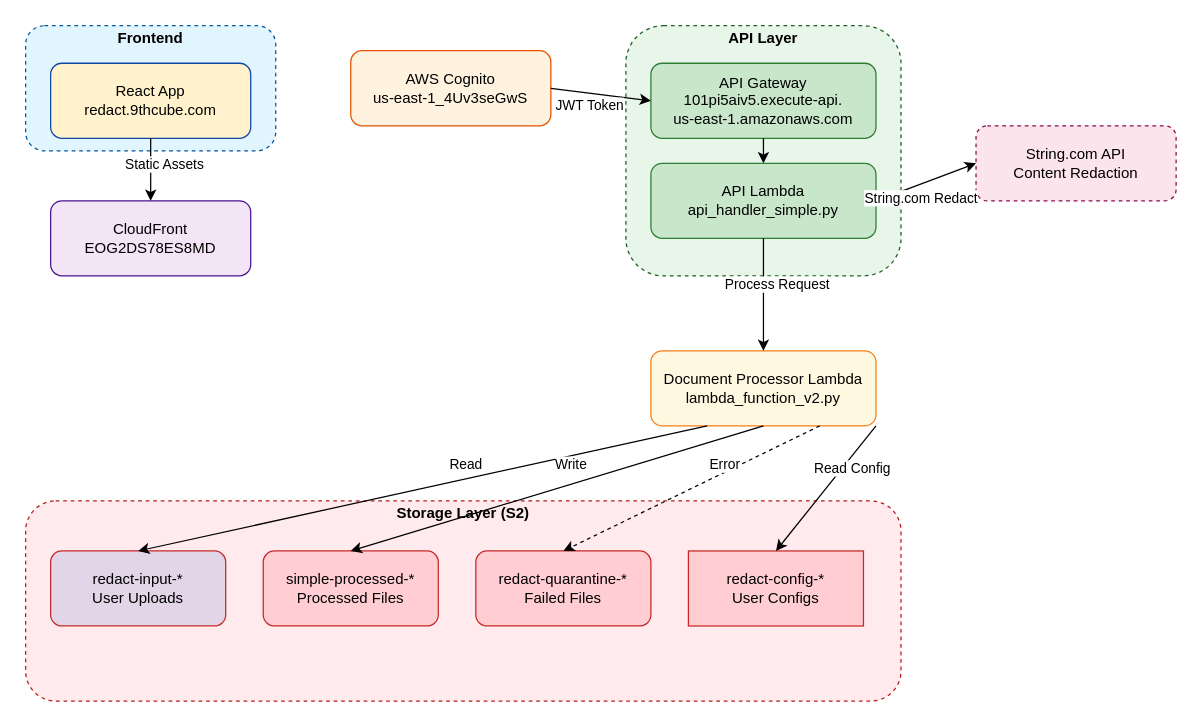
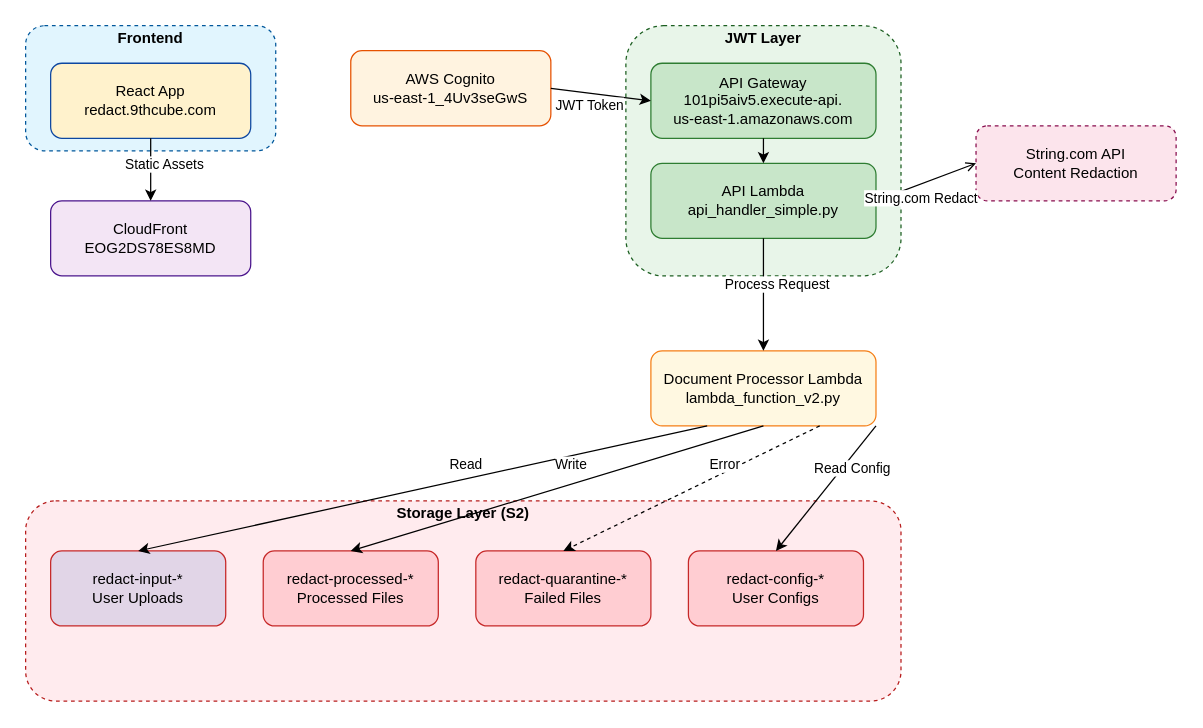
  <mxCell id="0" />
  <mxCell id="1" parent="0" />
  <mxCell id="2" value="" style="group;rounded=1;fillColor=#e1f5fe;strokeColor=#01579b;dashed=1" vertex="1" parent="1"><mxGeometry x="20" y="20" width="200" height="100" as="geometry" /></mxCell>
  <mxCell id="3" value="Frontend" style="text;html=1;strokeColor=none;fillColor=none;align=center;verticalAlign=middle;whiteSpace=wrap;rounded=0;fontStyle=1" vertex="1" parent="2"><mxGeometry x="60" y="0" width="80" height="20" as="geometry" /></mxCell>
  <mxCell id="4" value="React App&lt;br&gt;redact.9thcube.com" style="rounded=1;whiteSpace=wrap;html=1;fillColor=#fff2cc;strokeColor=#0d47a1;" vertex="1" parent="2"><mxGeometry x="20" y="30" width="160" height="60" as="geometry" /></mxCell>
  <mxCell id="5" value="AWS Cognito&lt;br&gt;us-east-1_4Uv3seGwS" style="rounded=1;whiteSpace=wrap;html=1;fillColor=#fff3e0;strokeColor=#e65100" vertex="1" parent="1"><mxGeometry x="280" y="40" width="160" height="60" as="geometry" /></mxCell>
  <mxCell id="6" value="CloudFront&lt;br&gt;EOG2DS78ES8MD" style="rounded=1;whiteSpace=wrap;html=1;fillColor=#f3e5f5;strokeColor=#4a148c" vertex="1" parent="1"><mxGeometry x="40" y="160" width="160" height="60" as="geometry" /></mxCell>
  <mxCell id="7" value="" style="group;rounded=1;fillColor=#e8f5e9;strokeColor=#1b5e20;dashed=1" vertex="1" parent="1"><mxGeometry x="500" y="20" width="220" height="200" as="geometry" /></mxCell>
- <mxCell id="8" value="API Layer" style="text;html=1;strokeColor=none;fillColor=none;align=center;verticalAlign=middle;whiteSpace=wrap;rounded=0;fontStyle=1" vertex="1" parent="7"><mxGeometry x="70" y="0" width="80" height="20" as="geometry" /></mxCell>
+ <mxCell id="8" value="JWT Layer" style="text;html=1;strokeColor=none;fillColor=none;align=center;verticalAlign=middle;whiteSpace=wrap;rounded=0;fontStyle=1" vertex="1" parent="7"><mxGeometry x="70" y="0" width="80" height="20" as="geometry" /></mxCell>
  <mxCell id="9" value="API Gateway&lt;br&gt;101pi5aiv5.execute-api.&lt;br&gt;us-east-1.amazonaws.com" style="rounded=1;whiteSpace=wrap;html=1;fillColor=#c8e6c9;strokeColor=#2e7d32" vertex="1" parent="7"><mxGeometry x="20" y="30" width="180" height="60" as="geometry" /></mxCell>
  <mxCell id="10" value="API Lambda&lt;br&gt;api_handler_simple.py" style="rounded=1;whiteSpace=wrap;html=1;fillColor=#c8e6c9;strokeColor=#2e7d32" vertex="1" parent="7"><mxGeometry x="20" y="110" width="180" height="60" as="geometry" /></mxCell>
  <mxCell id="11" value="Document Processor Lambda&lt;br&gt;lambda_function_v2.py" style="rounded=1;whiteSpace=wrap;html=1;fillColor=#fff8e1;strokeColor=#f57f17" vertex="1" parent="1"><mxGeometry x="520" y="280" width="180" height="60" as="geometry" /></mxCell>
  <mxCell id="12" value="" style="group;rounded=1;fillColor=#ffebee;strokeColor=#b71c1c;dashed=1" vertex="1" parent="1"><mxGeometry x="20" y="400" width="700" height="160" as="geometry" /></mxCell>
  <mxCell id="13" value="Storage Layer (S2)" style="text;html=1;strokeColor=none;fillColor=none;align=center;verticalAlign=middle;whiteSpace=wrap;rounded=0;fontStyle=1" vertex="1" parent="12"><mxGeometry x="280" y="0" width="140" height="20" as="geometry" /></mxCell>
  <mxCell id="14" value="redact-input-*&lt;br&gt;User Uploads" style="rounded=1;whiteSpace=wrap;html=1;fillColor=#e1d5e7;strokeColor=#c62828;" vertex="1" parent="12"><mxGeometry x="20" y="40" width="140" height="60" as="geometry" /></mxCell>
- <mxCell id="15" value="simple-processed-*&lt;br&gt;Processed Files" style="rounded=1;whiteSpace=wrap;html=1;fillColor=#ffcdd2;strokeColor=#c62828" vertex="1" parent="12"><mxGeometry x="190" y="40" width="140" height="60" as="geometry" /></mxCell>
+ <mxCell id="15" value="redact-processed-*&lt;br&gt;Processed Files" style="rounded=1;whiteSpace=wrap;html=1;fillColor=#ffcdd2;strokeColor=#c62828" vertex="1" parent="12"><mxGeometry x="190" y="40" width="140" height="60" as="geometry" /></mxCell>
  <mxCell id="16" value="redact-quarantine-*&lt;br&gt;Failed Files" style="rounded=1;whiteSpace=wrap;html=1;fillColor=#ffcdd2;strokeColor=#c62828" vertex="1" parent="12"><mxGeometry x="360" y="40" width="140" height="60" as="geometry" /></mxCell>
- <mxCell id="17" value="redact-config-*&lt;br&gt;User Configs" style="whiteSpace=wrap;html=1;fillColor=#ffcdd2;strokeColor=#c62828;rounded=0;" vertex="1" parent="12"><mxGeometry x="530" y="40" width="140" height="60" as="geometry" /></mxCell>
+ <mxCell id="17" value="redact-config-*&lt;br&gt;User Configs" style="rounded=1;whiteSpace=wrap;html=1;fillColor=#ffcdd2;strokeColor=#c62828" vertex="1" parent="12"><mxGeometry x="530" y="40" width="140" height="60" as="geometry" /></mxCell>
  <mxCell id="18" value="String.com API&lt;br&gt;Content Redaction" style="rounded=1;whiteSpace=wrap;html=1;fillColor=#fce4ec;strokeColor=#880e4f;dashed=1;" vertex="1" parent="1"><mxGeometry x="780" y="100" width="160" height="60" as="geometry" /></mxCell>
  <mxCell id="19" value="" style="endArrow=classic;html=1;exitX=0.5;exitY=1;exitDx=0;exitDy=0;entryX=0.5;entryY=0;entryDx=0;entryDy=0" edge="1" parent="1" source="4" target="6"><mxGeometry width="50" height="50" relative="1" as="geometry"><mxPoint x="380" y="280" as="sourcePoint" /><mxPoint x="430" y="230" as="targetPoint" /></mxGeometry></mxCell>
  <mxCell id="20" value="Static Assets" style="edgeLabel;html=1;align=center;verticalAlign=middle;resizable=0;points=[]" vertex="1" connectable="0" parent="19"><mxGeometry x="-0.2" y="-10" relative="1" as="geometry"><mxPoint x="20" as="offset" /></mxGeometry></mxCell>
  <mxCell id="21" value="" style="endArrow=classic;html=1;exitX=1;exitY=0.5;exitDx=0;exitDy=0;entryX=0;entryY=0.5;entryDx=0;entryDy=0" edge="1" parent="1" source="5" target="9"><mxGeometry width="50" height="50" relative="1" as="geometry"><mxPoint x="380" y="280" as="sourcePoint" /><mxPoint x="430" y="230" as="targetPoint" /></mxGeometry></mxCell>
  <mxCell id="22" value="JWT Token" style="edgeLabel;html=1;align=center;verticalAlign=middle;resizable=0;points=[]" vertex="1" connectable="0" parent="21"><mxGeometry x="-0.2" y="-10" relative="1" as="geometry"><mxPoint as="offset" /></mxGeometry></mxCell>
  <mxCell id="23" value="" style="endArrow=classic;html=1;exitX=0.5;exitY=1;exitDx=0;exitDy=0;entryX=0.5;entryY=0;entryDx=0;entryDy=0" edge="1" parent="1" source="9" target="10"><mxGeometry width="50" height="50" relative="1" as="geometry"><mxPoint x="380" y="280" as="sourcePoint" /><mxPoint x="430" y="230" as="targetPoint" /></mxGeometry></mxCell>
  <mxCell id="24" value="" style="endArrow=classic;html=1;exitX=0.5;exitY=1;exitDx=0;exitDy=0;entryX=0.5;entryY=0;entryDx=0;entryDy=0" edge="1" parent="1" source="10" target="11"><mxGeometry width="50" height="50" relative="1" as="geometry"><mxPoint x="380" y="280" as="sourcePoint" /><mxPoint x="430" y="230" as="targetPoint" /></mxGeometry></mxCell>
  <mxCell id="25" value="Process Request" style="edgeLabel;html=1;align=center;verticalAlign=middle;resizable=0;points=[]" vertex="1" connectable="0" parent="24"><mxGeometry x="-0.2" y="-10" relative="1" as="geometry"><mxPoint x="20" as="offset" /></mxGeometry></mxCell>
- <mxCell id="26" value="" style="endArrow=classic;html=1;exitX=1;exitY=0.5;exitDx=0;exitDy=0;entryX=0;entryY=0.5;entryDx=0;entryDy=0" edge="1" parent="1" source="10" target="18"><mxGeometry width="50" height="50" relative="1" as="geometry"><mxPoint x="380" y="280" as="sourcePoint" /><mxPoint x="430" y="230" as="targetPoint" /></mxGeometry></mxCell>
+ <mxCell id="26" value="" style="endArrow=open;html=1;exitX=1;exitY=0.5;exitDx=0;exitDy=0;entryX=0;entryY=0.5;entryDx=0;entryDy=0;" edge="1" parent="1" source="10" target="18"><mxGeometry width="50" height="50" relative="1" as="geometry"><mxPoint x="380" y="280" as="sourcePoint" /><mxPoint x="430" y="230" as="targetPoint" /></mxGeometry></mxCell>
  <mxCell id="27" value="String.com Redact" style="edgeLabel;html=1;align=center;verticalAlign=middle;resizable=0;points=[]" vertex="1" connectable="0" parent="26"><mxGeometry x="-0.2" y="-10" relative="1" as="geometry"><mxPoint as="offset" /></mxGeometry></mxCell>
  <mxCell id="28" value="" style="endArrow=classic;html=1;exitX=0.25;exitY=1;exitDx=0;exitDy=0;entryX=0.5;entryY=0;entryDx=0;entryDy=0" edge="1" parent="1" source="11" target="14"><mxGeometry width="50" height="50" relative="1" as="geometry"><mxPoint x="380" y="380" as="sourcePoint" /><mxPoint x="430" y="330" as="targetPoint" /></mxGeometry></mxCell>
  <mxCell id="29" value="Read" style="edgeLabel;html=1;align=center;verticalAlign=middle;resizable=0;points=[]" vertex="1" connectable="0" parent="28"><mxGeometry x="-0.2" y="-10" relative="1" as="geometry"><mxPoint x="-10" as="offset" /></mxGeometry></mxCell>
  <mxCell id="30" value="" style="endArrow=classic;html=1;exitX=0.5;exitY=1;exitDx=0;exitDy=0;entryX=0.5;entryY=0;entryDx=0;entryDy=0" edge="1" parent="1" source="11" target="15"><mxGeometry width="50" height="50" relative="1" as="geometry"><mxPoint x="380" y="380" as="sourcePoint" /><mxPoint x="430" y="330" as="targetPoint" /></mxGeometry></mxCell>
  <mxCell id="31" value="Write" style="edgeLabel;html=1;align=center;verticalAlign=middle;resizable=0;points=[]" vertex="1" connectable="0" parent="30"><mxGeometry x="-0.2" y="-10" relative="1" as="geometry"><mxPoint x="-20" as="offset" /></mxGeometry></mxCell>
  <mxCell id="32" value="" style="endArrow=classic;html=1;exitX=0.75;exitY=1;exitDx=0;exitDy=0;entryX=0.5;entryY=0;entryDx=0;entryDy=0;dashed=1;" edge="1" parent="1" source="11" target="16"><mxGeometry width="50" height="50" relative="1" as="geometry"><mxPoint x="380" y="380" as="sourcePoint" /><mxPoint x="430" y="330" as="targetPoint" /></mxGeometry></mxCell>
  <mxCell id="33" value="Error" style="edgeLabel;html=1;align=center;verticalAlign=middle;resizable=0;points=[]" vertex="1" connectable="0" parent="32"><mxGeometry x="-0.2" y="-10" relative="1" as="geometry"><mxPoint x="10" as="offset" /></mxGeometry></mxCell>
  <mxCell id="34" value="" style="endArrow=classic;html=1;exitX=1;exitY=1;exitDx=0;exitDy=0;entryX=0.5;entryY=0;entryDx=0;entryDy=0" edge="1" parent="1" source="11" target="17"><mxGeometry width="50" height="50" relative="1" as="geometry"><mxPoint x="380" y="380" as="sourcePoint" /><mxPoint x="430" y="330" as="targetPoint" /></mxGeometry></mxCell>
  <mxCell id="35" value="Read Config" style="edgeLabel;html=1;align=center;verticalAlign=middle;resizable=0;points=[]" vertex="1" connectable="0" parent="34"><mxGeometry x="-0.2" y="-10" relative="1" as="geometry"><mxPoint x="20" as="offset" /></mxGeometry></mxCell>
